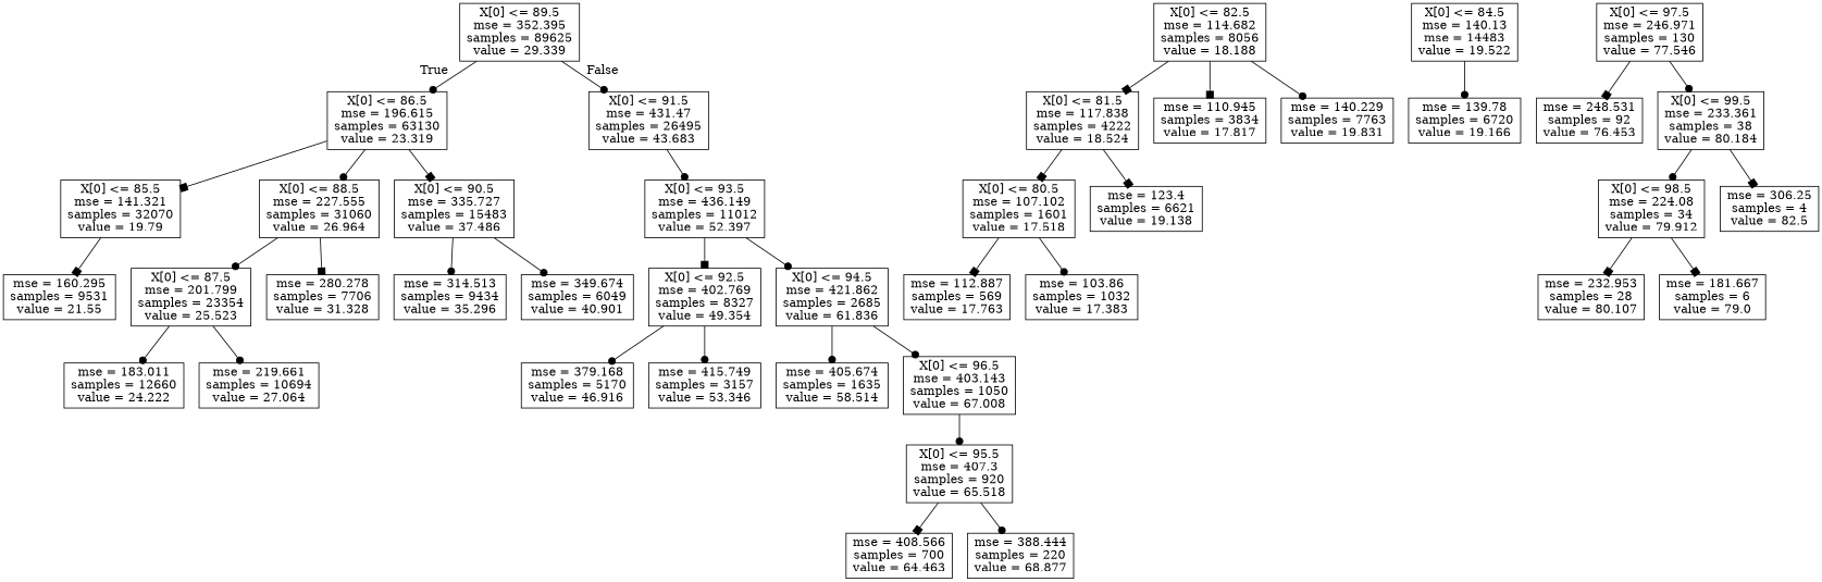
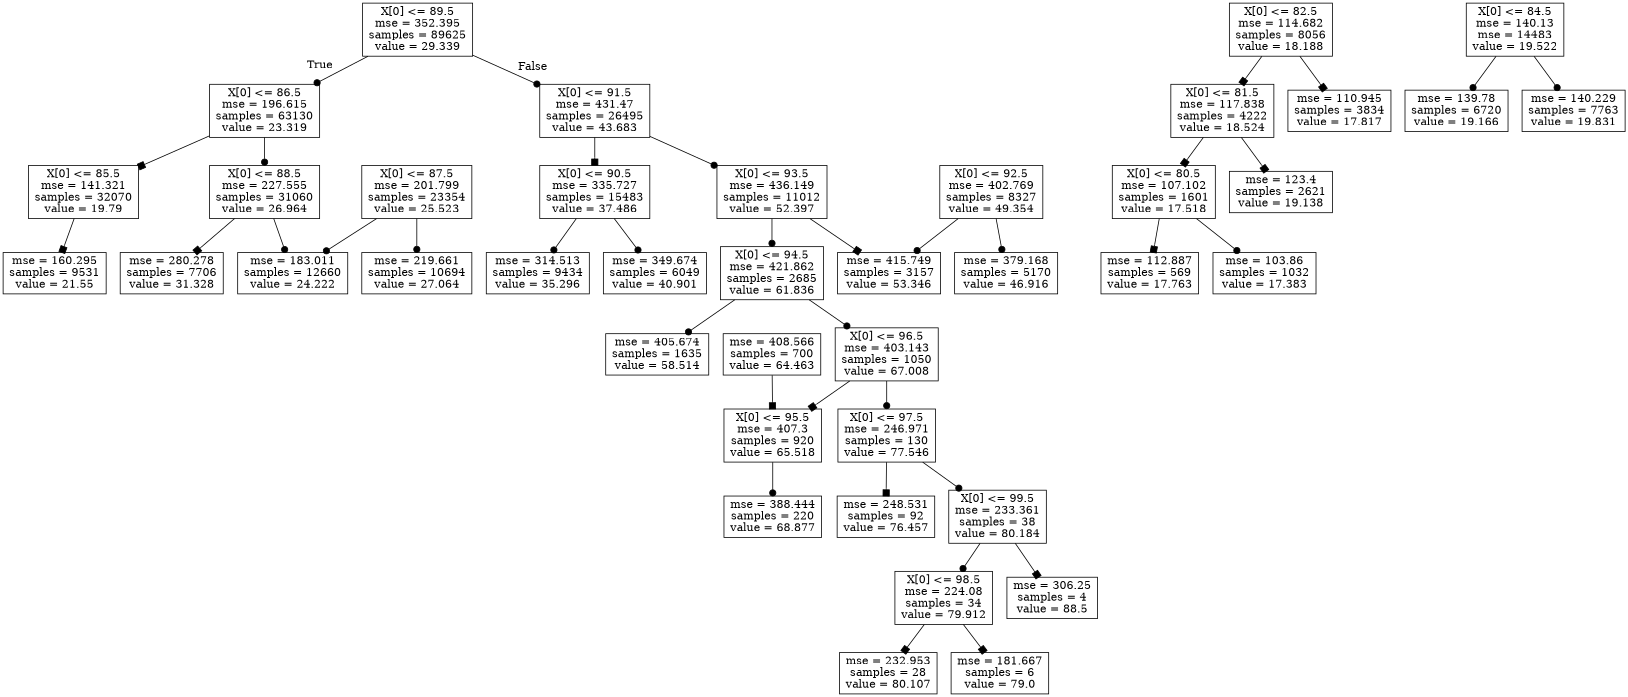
  digraph {
    node [shape=box]
    edge [arrowhead=dot]
    n1 [label="X[0] <= 89.5\nmse = 352.395\nsamples = 89625\nvalue = 29.339"]
    n2 [label="X[0] <= 86.5\nmse = 196.615\nsamples = 63130\nvalue = 23.319"]
    n3 [label="X[0] <= 91.5\nmse = 431.47\nsamples = 26495\nvalue = 43.683"]
    n4 [label="X[0] <= 85.5\nmse = 141.321\nsamples = 32070\nvalue = 19.79"]
    n5 [label="X[0] <= 88.5\nmse = 227.555\nsamples = 31060\nvalue = 26.964"]
    n6 [label="X[0] <= 90.5\nmse = 335.727\nsamples = 15483\nvalue = 37.486"]
    n7 [label="X[0] <= 93.5\nmse = 436.149\nsamples = 11012\nvalue = 52.397"]
    n8 [label="mse = 160.295\nsamples = 9531\nvalue = 21.55"]
    n9 [label="X[0] <= 87.5\nmse = 201.799\nsamples = 23354\nvalue = 25.523"]
    n10 [label="mse = 280.278\nsamples = 7706\nvalue = 31.328"]
    n11 [label="X[0] <= 82.5\nmse = 114.682\nsamples = 8056\nvalue = 18.188"]
    n12 [label="X[0] <= 81.5\nmse = 117.838\nsamples = 4222\nvalue = 18.524"]
    n13 [label="mse = 110.945\nsamples = 3834\nvalue = 17.817"]
    n14 [label="X[0] <= 84.5\nmse = 140.13\nmse = 14483\nvalue = 19.522"]
    n15 [label="mse = 139.78\nsamples = 6720\nvalue = 19.166"]
    n16 [label="mse = 140.229\nsamples = 7763\nvalue = 19.831"]
    n17 [label="X[0] <= 80.5\nmse = 107.102\nsamples = 1601\nvalue = 17.518"]
-   n18 [label="mse = 123.4\nsamples = 6621\nvalue = 19.138"]
+   n18 [label="mse = 123.4\nsamples = 2621\nvalue = 19.138"]
    n19 [label="mse = 112.887\nsamples = 569\nvalue = 17.763"]
    n20 [label="mse = 103.86\nsamples = 1032\nvalue = 17.383"]
    n21 [label="mse = 183.011\nsamples = 12660\nvalue = 24.222"]
    n22 [label="mse = 219.661\nsamples = 10694\nvalue = 27.064"]
    n23 [label="mse = 314.513\nsamples = 9434\nvalue = 35.296"]
    n24 [label="mse = 349.674\nsamples = 6049\nvalue = 40.901"]
    n25 [label="X[0] <= 92.5\nmse = 402.769\nsamples = 8327\nvalue = 49.354"]
    n26 [label="X[0] <= 94.5\nmse = 421.862\nsamples = 2685\nvalue = 61.836"]
    n27 [label="mse = 379.168\nsamples = 5170\nvalue = 46.916"]
    n28 [label="mse = 415.749\nsamples = 3157\nvalue = 53.346"]
    n29 [label="mse = 405.674\nsamples = 1635\nvalue = 58.514"]
    n30 [label="X[0] <= 96.5\nmse = 403.143\nsamples = 1050\nvalue = 67.008"]
    n31 [label="X[0] <= 95.5\nmse = 407.3\nsamples = 920\nvalue = 65.518"]
    n32 [label="X[0] <= 97.5\nmse = 246.971\nsamples = 130\nvalue = 77.546"]
    n33 [label="mse = 408.566\nsamples = 700\nvalue = 64.463"]
    n34 [label="mse = 388.444\nsamples = 220\nvalue = 68.877"]
-   n35 [label="mse = 248.531\nsamples = 92\nvalue = 76.453"]
+   n35 [label="mse = 248.531\nsamples = 92\nvalue = 76.457"]
    n36 [label="X[0] <= 99.5\nmse = 233.361\nsamples = 38\nvalue = 80.184"]
    n37 [label="X[0] <= 98.5\nmse = 224.08\nsamples = 34\nvalue = 79.912"]
-   n38 [label="mse = 306.25\nsamples = 4\nvalue = 82.5"]
+   n38 [label="mse = 306.25\nsamples = 4\nvalue = 88.5"]
    n39 [label="mse = 232.953\nsamples = 28\nvalue = 80.107"]
    n40 [label="mse = 181.667\nsamples = 6\nvalue = 79.0"]
    n1 -> n2 [headlabel=True labelangle=45 labeldistance=2.5]
    n1 -> n3 [headlabel=False labelangle=-45 labeldistance=2.5]
    n2 -> n4 [arrowhead=box]
    n2 -> n5
-   n2 -> n6 [arrowhead=box]
+   n3 -> n6 [arrowhead=box]
    n3 -> n7
    n4 -> n8 [arrowhead=box]
-   n5 -> n9
+   n5 -> n21
    n5 -> n10 [arrowhead=box]
    n6 -> n23
    n6 -> n24
-   n7 -> n25 [arrowhead=box]
+   n7 -> n28 [arrowhead=box]
    n7 -> n26
    n9 -> n21
    n9 -> n22
    n11 -> n12 [arrowhead=box]
    n11 -> n13 [arrowhead=box]
    n12 -> n17 [arrowhead=box]
    n12 -> n18 [arrowhead=box]
    n14 -> n15
-   n11 -> n16
+   n14 -> n16
    n17 -> n19 [arrowhead=box]
    n17 -> n20
    n25 -> n27
    n25 -> n28
    n26 -> n29
    n26 -> n30
-   n30 -> n31
-   n31 -> n33 [arrowhead=box]
+   n30 -> n31 [arrowhead=box]
+   n30 -> n32
+   n33 -> n31 [arrowhead=box]
    n31 -> n34
    n32 -> n35 [arrowhead=box]
    n32 -> n36
    n36 -> n37
    n36 -> n38 [arrowhead=box]
    n37 -> n39 [arrowhead=box]
    n37 -> n40 [arrowhead=box]
  }
